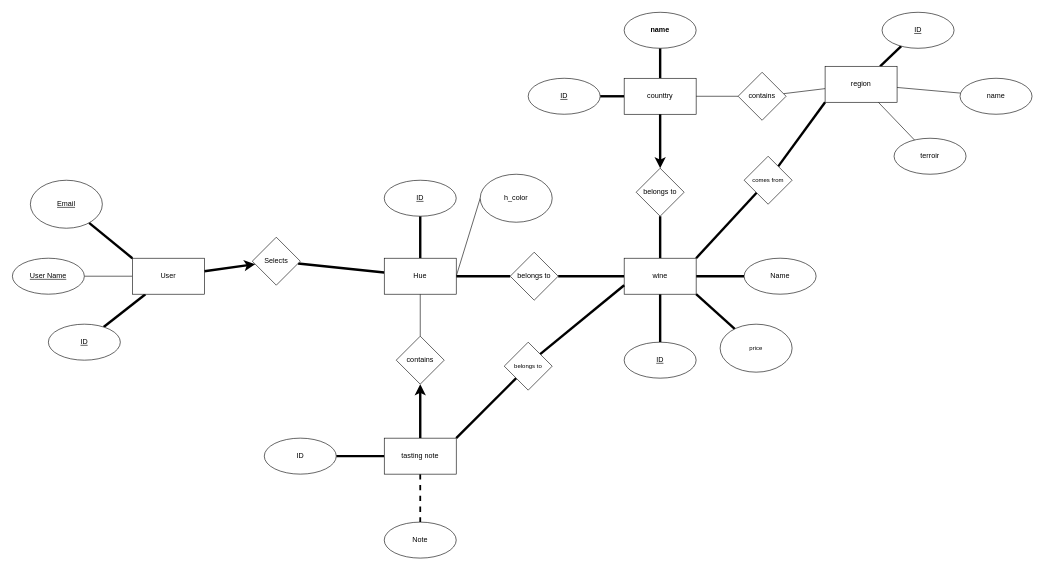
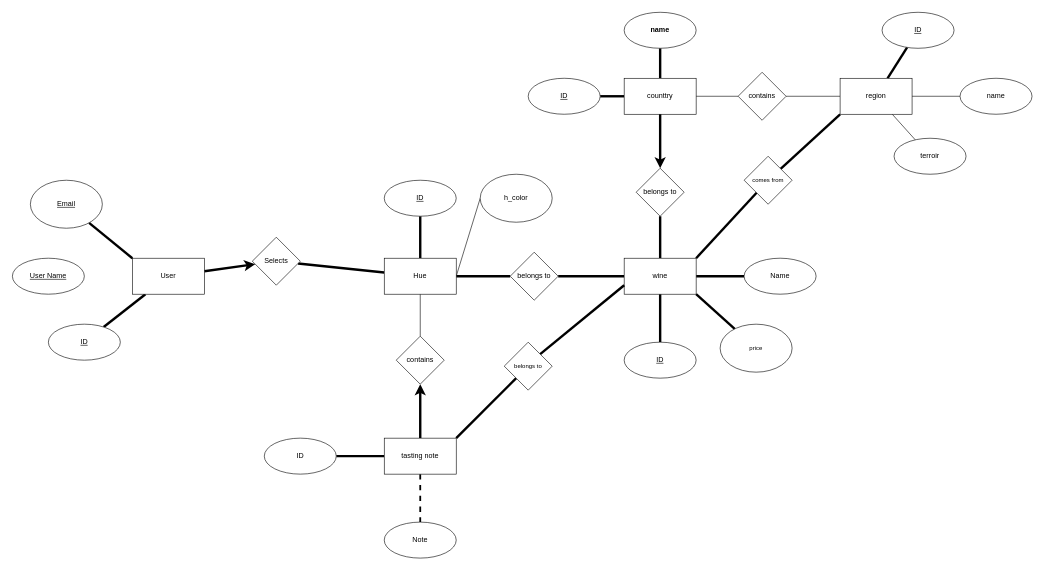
  <mxCell id="0" />
  <mxCell id="1" parent="0" />
- <mxCell id="2" value="" style="edgeStyle=none;html=1;endArrow=none;endFill=0;strokeWidth=1;" edge="1" parent="1" source="6" target="7"><mxGeometry relative="1" as="geometry" /></mxCell>
  <mxCell id="3" value="" style="edgeStyle=none;html=1;endArrow=none;endFill=0;strokeWidth=4;" edge="1" parent="1" source="6" target="8"><mxGeometry relative="1" as="geometry" /></mxCell>
  <mxCell id="4" value="" style="edgeStyle=none;html=1;endArrow=classic;endFill=1;strokeWidth=4;" edge="1" parent="1" source="6" target="10"><mxGeometry relative="1" as="geometry" /></mxCell>
  <mxCell id="5" style="edgeStyle=none;html=1;exitX=0;exitY=0;exitDx=0;exitDy=0;endArrow=none;endFill=0;strokeWidth=4;" edge="1" parent="1" source="6" target="17"><mxGeometry relative="1" as="geometry"><mxPoint x="140" y="370" as="targetPoint" /></mxGeometry></mxCell>
  <mxCell id="6" value="User" style="rounded=0;whiteSpace=wrap;html=1;" parent="1" vertex="1"><mxGeometry x="220" y="430" width="120" height="60" as="geometry" /></mxCell>
  <mxCell id="7" value="&lt;u&gt;User Name&lt;/u&gt;" style="ellipse;whiteSpace=wrap;html=1;rounded=0;" vertex="1" parent="1"><mxGeometry x="20" y="430" width="120" height="60" as="geometry" /></mxCell>
  <mxCell id="8" value="&lt;u&gt;ID&lt;/u&gt;" style="ellipse;whiteSpace=wrap;html=1;rounded=0;" vertex="1" parent="1"><mxGeometry x="80" y="540" width="120" height="60" as="geometry" /></mxCell>
  <mxCell id="9" value="" style="edgeStyle=none;html=1;endArrow=none;endFill=0;strokeWidth=4;" edge="1" parent="1" source="10" target="15"><mxGeometry relative="1" as="geometry" /></mxCell>
  <mxCell id="10" value="Selects" style="rhombus;whiteSpace=wrap;html=1;rounded=0;" vertex="1" parent="1"><mxGeometry x="420" y="395" width="80" height="80" as="geometry" /></mxCell>
  <mxCell id="11" value="" style="edgeStyle=none;html=1;endArrow=none;endFill=0;strokeWidth=4;" edge="1" parent="1" source="15" target="16"><mxGeometry relative="1" as="geometry" /></mxCell>
  <mxCell id="12" style="edgeStyle=none;html=1;exitX=1;exitY=0.5;exitDx=0;exitDy=0;entryX=0;entryY=0.5;entryDx=0;entryDy=0;fontSize=10;startArrow=none;startFill=0;endArrow=none;endFill=0;strokeWidth=1;" edge="1" parent="1" source="15" target="18"><mxGeometry relative="1" as="geometry" /></mxCell>
  <mxCell id="13" value="" style="edgeStyle=none;html=1;fontSize=10;startArrow=none;startFill=0;endArrow=none;endFill=0;strokeWidth=1;" edge="1" parent="1" source="15" target="25"><mxGeometry relative="1" as="geometry" /></mxCell>
  <mxCell id="14" value="" style="edgeStyle=none;html=1;fontSize=10;startArrow=none;startFill=0;endArrow=none;endFill=0;strokeWidth=4;" edge="1" parent="1" source="15" target="33"><mxGeometry relative="1" as="geometry" /></mxCell>
  <mxCell id="15" value="Hue" style="whiteSpace=wrap;html=1;rounded=0;" vertex="1" parent="1"><mxGeometry x="640" y="430" width="120" height="60" as="geometry" /></mxCell>
  <mxCell id="16" value="&lt;u&gt;ID&lt;/u&gt;" style="ellipse;whiteSpace=wrap;html=1;rounded=0;" vertex="1" parent="1"><mxGeometry x="640" y="300" width="120" height="60" as="geometry" /></mxCell>
  <mxCell id="17" value="&lt;u&gt;Email&lt;/u&gt;" style="ellipse;whiteSpace=wrap;html=1;" vertex="1" parent="1"><mxGeometry x="50" y="300" width="120" height="80" as="geometry" /></mxCell>
  <mxCell id="18" value="h_color" style="ellipse;whiteSpace=wrap;html=1;" vertex="1" parent="1"><mxGeometry x="800" y="290" width="120" height="80" as="geometry" /></mxCell>
  <mxCell id="19" value="" style="edgeStyle=none;html=1;fontSize=10;startArrow=none;startFill=0;endArrow=none;endFill=0;strokeWidth=4;" edge="1" parent="1" source="22" target="23"><mxGeometry relative="1" as="geometry" /></mxCell>
  <mxCell id="20" value="" style="edgeStyle=none;html=1;fontSize=10;startArrow=none;startFill=0;endArrow=none;endFill=0;strokeWidth=4;" edge="1" parent="1" source="22" target="45"><mxGeometry relative="1" as="geometry" /></mxCell>
  <mxCell id="21" value="" style="edgeStyle=none;html=1;fontSize=10;startArrow=none;startFill=0;endArrow=none;endFill=0;strokeWidth=1;" edge="1" parent="1" source="22" target="49"><mxGeometry relative="1" as="geometry" /></mxCell>
  <mxCell id="22" value="counttry" style="whiteSpace=wrap;html=1;rounded=0;" vertex="1" parent="1"><mxGeometry x="1040" y="130" width="120" height="60" as="geometry" /></mxCell>
  <mxCell id="23" value="&lt;u&gt;ID&lt;/u&gt;" style="ellipse;whiteSpace=wrap;html=1;rounded=0;" vertex="1" parent="1"><mxGeometry x="880" y="130" width="120" height="60" as="geometry" /></mxCell>
  <mxCell id="24" value="" style="edgeStyle=none;html=1;fontSize=10;startArrow=classic;startFill=1;endArrow=none;endFill=0;strokeWidth=4;" edge="1" parent="1" source="25" target="29"><mxGeometry relative="1" as="geometry" /></mxCell>
  <mxCell id="25" value="contains" style="rhombus;whiteSpace=wrap;html=1;rounded=0;" vertex="1" parent="1"><mxGeometry x="660" y="560" width="80" height="80" as="geometry" /></mxCell>
  <mxCell id="26" value="" style="edgeStyle=none;html=1;fontSize=10;startArrow=none;startFill=0;endArrow=none;endFill=0;strokeWidth=4;" edge="1" parent="1" source="29" target="30"><mxGeometry relative="1" as="geometry" /></mxCell>
  <mxCell id="27" value="" style="edgeStyle=none;html=1;fontSize=10;startArrow=none;startFill=0;endArrow=none;endFill=0;strokeWidth=3;dashed=1;" edge="1" parent="1" source="29" target="31"><mxGeometry relative="1" as="geometry" /></mxCell>
  <mxCell id="28" style="edgeStyle=none;html=1;exitX=1;exitY=0;exitDx=0;exitDy=0;fontSize=10;startArrow=none;startFill=0;endArrow=none;endFill=0;strokeWidth=4;" edge="1" parent="1" source="29" target="41"><mxGeometry relative="1" as="geometry"><mxPoint x="880" y="630" as="targetPoint" /></mxGeometry></mxCell>
  <mxCell id="29" value="tasting note" style="whiteSpace=wrap;html=1;rounded=0;" vertex="1" parent="1"><mxGeometry x="640" y="730" width="120" height="60" as="geometry" /></mxCell>
  <mxCell id="30" value="ID" style="ellipse;whiteSpace=wrap;html=1;rounded=0;" vertex="1" parent="1"><mxGeometry x="440" y="730" width="120" height="60" as="geometry" /></mxCell>
  <mxCell id="31" value="Note" style="ellipse;whiteSpace=wrap;html=1;rounded=0;" vertex="1" parent="1"><mxGeometry x="640" y="870" width="120" height="60" as="geometry" /></mxCell>
  <mxCell id="32" value="" style="edgeStyle=none;html=1;fontSize=10;startArrow=none;startFill=0;endArrow=none;endFill=0;strokeWidth=4;" edge="1" parent="1" source="33" target="39"><mxGeometry relative="1" as="geometry" /></mxCell>
  <mxCell id="33" value="belongs to" style="rhombus;whiteSpace=wrap;html=1;rounded=0;" vertex="1" parent="1"><mxGeometry x="850" y="420" width="80" height="80" as="geometry" /></mxCell>
  <mxCell id="34" value="" style="edgeStyle=none;html=1;fontSize=10;startArrow=none;startFill=0;endArrow=none;endFill=0;strokeWidth=4;" edge="1" parent="1" source="39" target="42"><mxGeometry relative="1" as="geometry" /></mxCell>
  <mxCell id="35" value="" style="edgeStyle=none;html=1;fontSize=10;startArrow=none;startFill=0;endArrow=none;endFill=0;strokeWidth=4;" edge="1" parent="1" source="39" target="43"><mxGeometry relative="1" as="geometry" /></mxCell>
  <mxCell id="36" style="edgeStyle=none;html=1;exitX=1;exitY=1;exitDx=0;exitDy=0;fontSize=10;startArrow=none;startFill=0;endArrow=none;endFill=0;strokeWidth=4;" edge="1" parent="1" source="39" target="44"><mxGeometry relative="1" as="geometry"><mxPoint x="1230" y="560" as="targetPoint" /></mxGeometry></mxCell>
  <mxCell id="37" value="" style="edgeStyle=none;html=1;fontSize=10;startArrow=none;startFill=0;endArrow=none;endFill=0;strokeWidth=4;" edge="1" parent="1" source="39" target="47"><mxGeometry relative="1" as="geometry" /></mxCell>
  <mxCell id="38" style="edgeStyle=none;html=1;exitX=1;exitY=0;exitDx=0;exitDy=0;fontSize=10;startArrow=none;startFill=0;endArrow=none;endFill=0;strokeWidth=4;" edge="1" parent="1" source="39" target="58"><mxGeometry relative="1" as="geometry"><mxPoint x="1280" y="320" as="targetPoint" /></mxGeometry></mxCell>
  <mxCell id="39" value="wine" style="whiteSpace=wrap;html=1;rounded=0;" vertex="1" parent="1"><mxGeometry x="1040" y="430" width="120" height="60" as="geometry" /></mxCell>
  <mxCell id="40" style="edgeStyle=none;html=1;exitX=0;exitY=0;exitDx=0;exitDy=0;entryX=0;entryY=0.75;entryDx=0;entryDy=0;fontSize=10;startArrow=none;startFill=0;endArrow=none;endFill=0;strokeWidth=4;" edge="1" parent="1" source="41" target="39"><mxGeometry relative="1" as="geometry" /></mxCell>
  <mxCell id="41" value="belongs to" style="rhombus;whiteSpace=wrap;html=1;fontSize=10;direction=south;" vertex="1" parent="1"><mxGeometry x="840" y="570" width="80" height="80" as="geometry" /></mxCell>
  <mxCell id="42" value="&lt;u&gt;ID&lt;/u&gt;" style="ellipse;whiteSpace=wrap;html=1;rounded=0;" vertex="1" parent="1"><mxGeometry x="1040" y="570" width="120" height="60" as="geometry" /></mxCell>
  <mxCell id="43" value="Name" style="ellipse;whiteSpace=wrap;html=1;rounded=0;" vertex="1" parent="1"><mxGeometry x="1240" y="430" width="120" height="60" as="geometry" /></mxCell>
  <mxCell id="44" value="price" style="ellipse;whiteSpace=wrap;html=1;fontSize=10;" vertex="1" parent="1"><mxGeometry x="1200" y="540" width="120" height="80" as="geometry" /></mxCell>
  <mxCell id="45" value="&lt;b&gt;name&lt;/b&gt;" style="ellipse;whiteSpace=wrap;html=1;rounded=0;" vertex="1" parent="1"><mxGeometry x="1040" y="20" width="120" height="60" as="geometry" /></mxCell>
  <mxCell id="46" value="" style="edgeStyle=none;html=1;fontSize=10;startArrow=classic;startFill=1;endArrow=none;endFill=0;strokeWidth=4;" edge="1" parent="1" source="47" target="22"><mxGeometry relative="1" as="geometry" /></mxCell>
  <mxCell id="47" value="belongs to" style="rhombus;whiteSpace=wrap;html=1;rounded=0;" vertex="1" parent="1"><mxGeometry x="1060" y="280" width="80" height="80" as="geometry" /></mxCell>
  <mxCell id="48" value="" style="edgeStyle=none;html=1;fontSize=10;startArrow=none;startFill=0;endArrow=none;endFill=0;strokeWidth=1;" edge="1" parent="1" source="49" target="54"><mxGeometry relative="1" as="geometry" /></mxCell>
  <mxCell id="49" value="contains" style="rhombus;whiteSpace=wrap;html=1;rounded=0;" vertex="1" parent="1"><mxGeometry x="1230" y="120" width="80" height="80" as="geometry" /></mxCell>
  <mxCell id="50" value="" style="edgeStyle=none;html=1;fontSize=10;startArrow=none;startFill=0;endArrow=none;endFill=0;strokeWidth=4;" edge="1" parent="1" source="54" target="55"><mxGeometry relative="1" as="geometry" /></mxCell>
  <mxCell id="51" value="" style="edgeStyle=none;html=1;fontSize=10;startArrow=none;startFill=0;endArrow=none;endFill=0;strokeWidth=1;" edge="1" parent="1" source="54" target="56"><mxGeometry relative="1" as="geometry" /></mxCell>
  <mxCell id="52" value="" style="edgeStyle=none;html=1;fontSize=10;startArrow=none;startFill=0;endArrow=none;endFill=0;strokeWidth=1;" edge="1" parent="1" source="54" target="57"><mxGeometry relative="1" as="geometry" /></mxCell>
  <mxCell id="53" style="edgeStyle=none;html=1;exitX=0;exitY=1;exitDx=0;exitDy=0;fontSize=10;startArrow=none;startFill=0;endArrow=none;endFill=0;strokeWidth=4;" edge="1" parent="1" source="54" target="58"><mxGeometry relative="1" as="geometry" /></mxCell>
- <mxCell id="54" value="region" style="whiteSpace=wrap;html=1;rounded=0;" vertex="1" parent="1"><mxGeometry x="1375" y="110" width="120" height="60" as="geometry" /></mxCell>
+ <mxCell id="54" value="region" style="whiteSpace=wrap;html=1;rounded=0;" vertex="1" parent="1"><mxGeometry x="1400" y="130" width="120" height="60" as="geometry" /></mxCell>
  <mxCell id="55" value="&lt;u&gt;ID&lt;/u&gt;" style="ellipse;whiteSpace=wrap;html=1;rounded=0;" vertex="1" parent="1"><mxGeometry x="1470" y="20" width="120" height="60" as="geometry" /></mxCell>
  <mxCell id="56" value="name" style="ellipse;whiteSpace=wrap;html=1;rounded=0;" vertex="1" parent="1"><mxGeometry x="1600" y="130" width="120" height="60" as="geometry" /></mxCell>
  <mxCell id="57" value="terroir" style="ellipse;whiteSpace=wrap;html=1;rounded=0;" vertex="1" parent="1"><mxGeometry x="1490" y="230" width="120" height="60" as="geometry" /></mxCell>
  <mxCell id="58" value="comes from" style="rhombus;whiteSpace=wrap;html=1;fontSize=10;" vertex="1" parent="1"><mxGeometry x="1240" y="260" width="80" height="80" as="geometry" /></mxCell>
